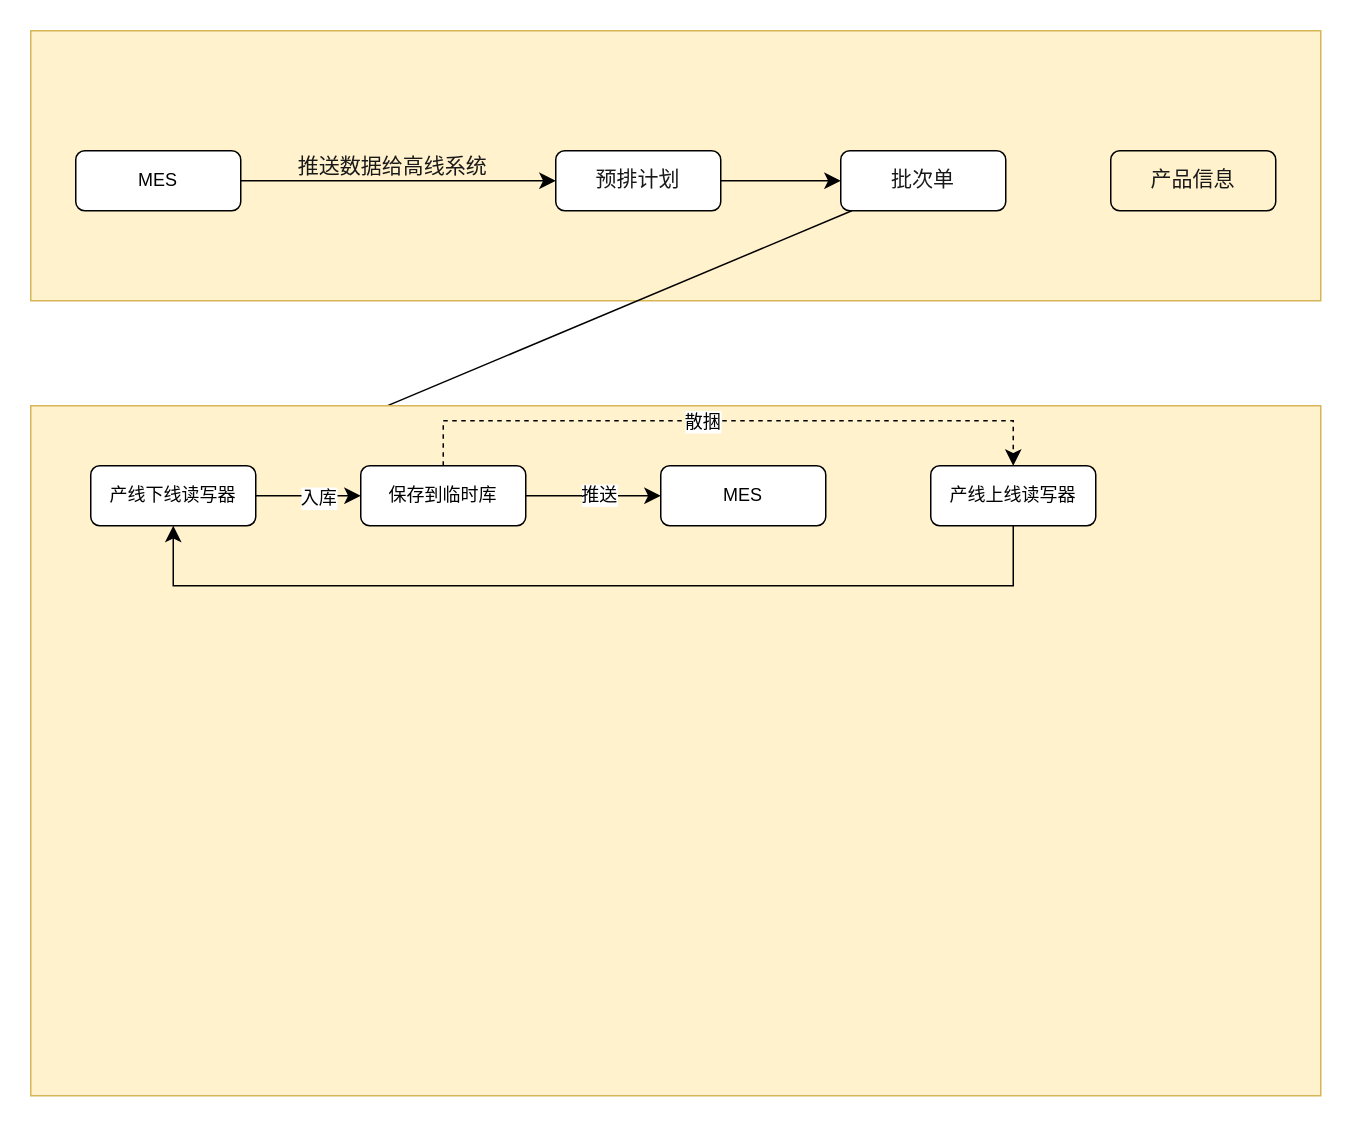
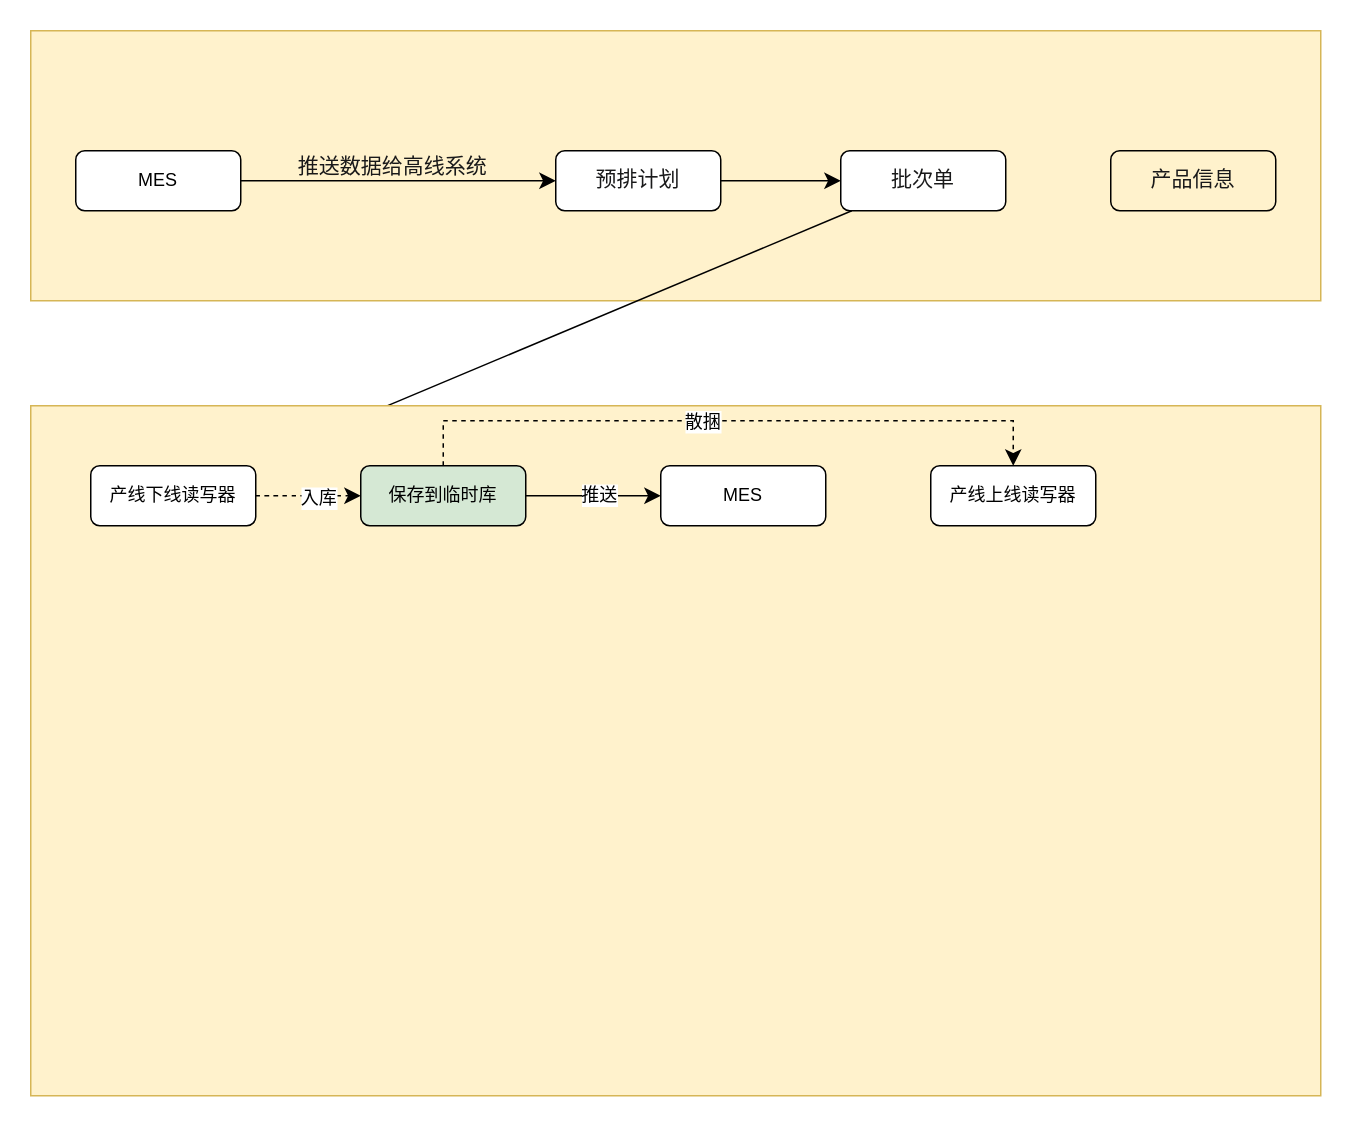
  <mxCell id="0" />
  <mxCell id="1" parent="0" />
  <mxCell id="2" value="" style="rounded=0;whiteSpace=wrap;html=1;fillColor=#fff2cc;strokeColor=#d6b656;" vertex="1" parent="1"><mxGeometry x="20" y="20" width="860" height="180" as="geometry" /></mxCell>
  <mxCell id="3" value="" style="edgeStyle=none;curved=1;rounded=0;orthogonalLoop=1;jettySize=auto;html=1;fontSize=12;startSize=8;endSize=8;" edge="1" parent="1" source="5" target="7"><mxGeometry relative="1" as="geometry" /></mxCell>
  <mxCell id="4" value="&lt;div style=&quot;line-height: 1.3; font-family: &amp;quot;Source Han Sans CN&amp;quot;; text-align: left; vertical-align: middle; color: rgb(25, 25, 26); font-size: 14px;&quot;&gt;&lt;p&gt;推送数据给高线系统&lt;/p&gt;&lt;/div&gt;" style="edgeLabel;html=1;align=center;verticalAlign=middle;resizable=0;points=[];fontSize=12;labelBackgroundColor=none;" vertex="1" connectable="0" parent="3"><mxGeometry x="-0.05" y="-1" relative="1" as="geometry"><mxPoint y="-11" as="offset" /></mxGeometry></mxCell>
  <mxCell id="5" value="MES" style="rounded=1;whiteSpace=wrap;html=1;" vertex="1" parent="1"><mxGeometry x="50" y="100" width="110" height="40" as="geometry" /></mxCell>
  <mxCell id="6" value="" style="edgeStyle=none;curved=1;rounded=0;orthogonalLoop=1;jettySize=auto;html=1;fontSize=12;startSize=8;endSize=8;" edge="1" parent="1" source="7" target="9"><mxGeometry relative="1" as="geometry" /></mxCell>
  <mxCell id="7" value="&lt;div style=&quot;line-height: 1.3; font-family: &amp;quot;Source Han Sans CN&amp;quot;; vertical-align: middle; color: rgb(25, 25, 26); font-size: 14px;&quot;&gt;&lt;p&gt;预排计划&lt;/p&gt;&lt;/div&gt;" style="rounded=1;whiteSpace=wrap;html=1;" vertex="1" parent="1"><mxGeometry x="370" y="100" width="110" height="40" as="geometry" /></mxCell>
  <mxCell id="8" value="" style="edgeStyle=none;curved=1;rounded=0;orthogonalLoop=1;jettySize=auto;html=1;fontSize=12;startSize=8;endSize=8;" edge="1" parent="1" source="9" target="14"><mxGeometry relative="1" as="geometry" /></mxCell>
  <mxCell id="9" value="&lt;div style=&quot;line-height: 1.3; font-family: &amp;quot;Source Han Sans CN&amp;quot;; vertical-align: middle; color: rgb(25, 25, 26); font-size: 14px;&quot;&gt;&lt;div style=&quot;line-height: 1.3; vertical-align: middle;&quot;&gt;&lt;p&gt;批次单&lt;/p&gt;&lt;/div&gt;&lt;/div&gt;" style="rounded=1;whiteSpace=wrap;html=1;" vertex="1" parent="1"><mxGeometry x="560" y="100" width="110" height="40" as="geometry" /></mxCell>
  <mxCell id="10" value="&lt;div style=&quot;line-height: 1.3; font-family: &amp;quot;Source Han Sans CN&amp;quot;; vertical-align: middle; color: rgb(25, 25, 26); font-size: 14px;&quot;&gt;&lt;div style=&quot;line-height: 1.3; vertical-align: middle;&quot;&gt;&lt;div style=&quot;line-height: 1.3; vertical-align: middle;&quot;&gt;&lt;p&gt;产品信息&lt;/p&gt;&lt;/div&gt;&lt;/div&gt;&lt;/div&gt;" style="rounded=1;whiteSpace=wrap;html=1;fillColor=#fff2cc;" vertex="1" parent="1"><mxGeometry x="740" y="100" width="110" height="40" as="geometry" /></mxCell>
  <mxCell id="11" value="" style="rounded=0;whiteSpace=wrap;html=1;fillColor=#fff2cc;strokeColor=#d6b656;" vertex="1" parent="1"><mxGeometry x="20" y="270" width="860" height="460" as="geometry" /></mxCell>
- <mxCell id="12" style="edgeStyle=none;curved=1;rounded=0;orthogonalLoop=1;jettySize=auto;html=1;exitX=1;exitY=0.5;exitDx=0;exitDy=0;fontSize=12;startSize=8;endSize=8;" edge="1" parent="1" source="14" target="19"><mxGeometry relative="1" as="geometry" /></mxCell>
+ <mxCell id="12" style="edgeStyle=none;curved=1;rounded=0;orthogonalLoop=1;jettySize=auto;html=1;exitX=1;exitY=0.5;exitDx=0;exitDy=0;fontSize=12;startSize=8;endSize=8;dashed=1;" edge="1" parent="1" source="14" target="19"><mxGeometry relative="1" as="geometry" /></mxCell>
  <mxCell id="13" value="入库" style="edgeLabel;html=1;align=center;verticalAlign=middle;resizable=0;points=[];fontSize=12;" vertex="1" connectable="0" parent="12"><mxGeometry x="0.171" y="-1" relative="1" as="geometry"><mxPoint as="offset" /></mxGeometry></mxCell>
  <mxCell id="14" value="产线下线读写器" style="rounded=1;whiteSpace=wrap;html=1;" vertex="1" parent="1"><mxGeometry x="60" y="310" width="110" height="40" as="geometry" /></mxCell>
  <mxCell id="15" style="edgeStyle=none;curved=1;rounded=0;orthogonalLoop=1;jettySize=auto;html=1;exitX=1;exitY=0.5;exitDx=0;exitDy=0;fontSize=12;startSize=8;endSize=8;" edge="1" parent="1" source="19" target="20"><mxGeometry relative="1" as="geometry" /></mxCell>
  <mxCell id="16" value="推送" style="edgeLabel;html=1;align=center;verticalAlign=middle;resizable=0;points=[];fontSize=12;" vertex="1" connectable="0" parent="15"><mxGeometry x="0.067" y="1" relative="1" as="geometry"><mxPoint as="offset" /></mxGeometry></mxCell>
  <mxCell id="17" style="edgeStyle=none;curved=0;rounded=0;orthogonalLoop=1;jettySize=auto;html=1;exitX=0.5;exitY=0;exitDx=0;exitDy=0;entryX=0.5;entryY=0;entryDx=0;entryDy=0;fontSize=12;startSize=8;endSize=8;dashed=1;" edge="1" parent="1" source="19" target="22"><mxGeometry relative="1" as="geometry"><Array as="points"><mxPoint x="295" y="280" /><mxPoint x="675" y="280" /></Array></mxGeometry></mxCell>
  <mxCell id="18" value="散捆" style="edgeLabel;html=1;align=center;verticalAlign=middle;resizable=0;points=[];fontSize=12;" vertex="1" connectable="0" parent="17"><mxGeometry x="-0.082" relative="1" as="geometry"><mxPoint as="offset" /></mxGeometry></mxCell>
- <mxCell id="19" value="保存到临时库" style="rounded=1;whiteSpace=wrap;html=1;" vertex="1" parent="1"><mxGeometry x="240" y="310" width="110" height="40" as="geometry" /></mxCell>
+ <mxCell id="19" value="保存到临时库" style="rounded=1;whiteSpace=wrap;html=1;fillColor=#d5e8d4;" vertex="1" parent="1"><mxGeometry x="240" y="310" width="110" height="40" as="geometry" /></mxCell>
  <mxCell id="20" value="MES" style="rounded=1;whiteSpace=wrap;html=1;" vertex="1" parent="1"><mxGeometry x="440" y="310" width="110" height="40" as="geometry" /></mxCell>
- <mxCell id="21" style="edgeStyle=none;curved=0;rounded=0;orthogonalLoop=1;jettySize=auto;html=1;exitX=0.5;exitY=1;exitDx=0;exitDy=0;entryX=0.5;entryY=1;entryDx=0;entryDy=0;fontSize=12;startSize=8;endSize=8;" edge="1" parent="1" source="22" target="14"><mxGeometry relative="1" as="geometry"><Array as="points"><mxPoint x="675" y="390" /><mxPoint x="115" y="390" /></Array></mxGeometry></mxCell>
  <mxCell id="22" value="产线上线读写器" style="rounded=1;whiteSpace=wrap;html=1;" vertex="1" parent="1"><mxGeometry x="620" y="310" width="110" height="40" as="geometry" /></mxCell>
